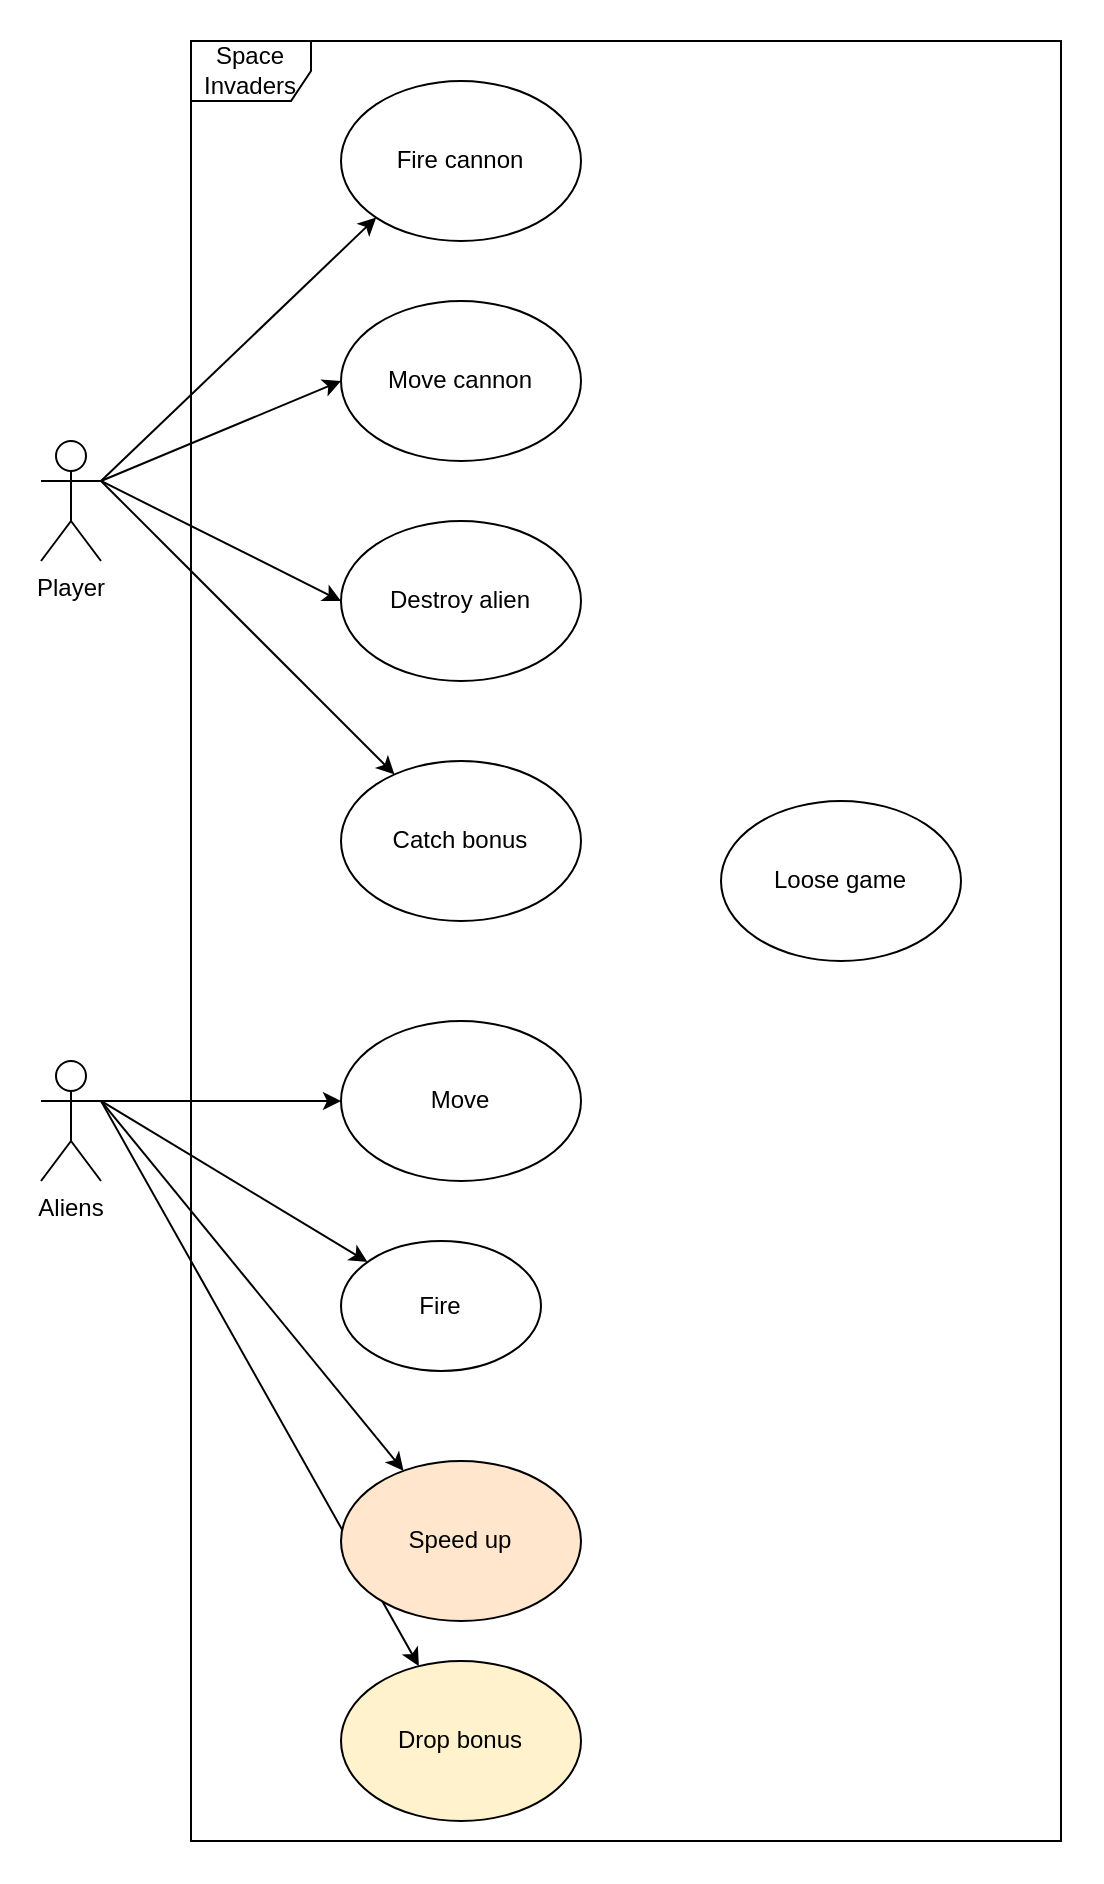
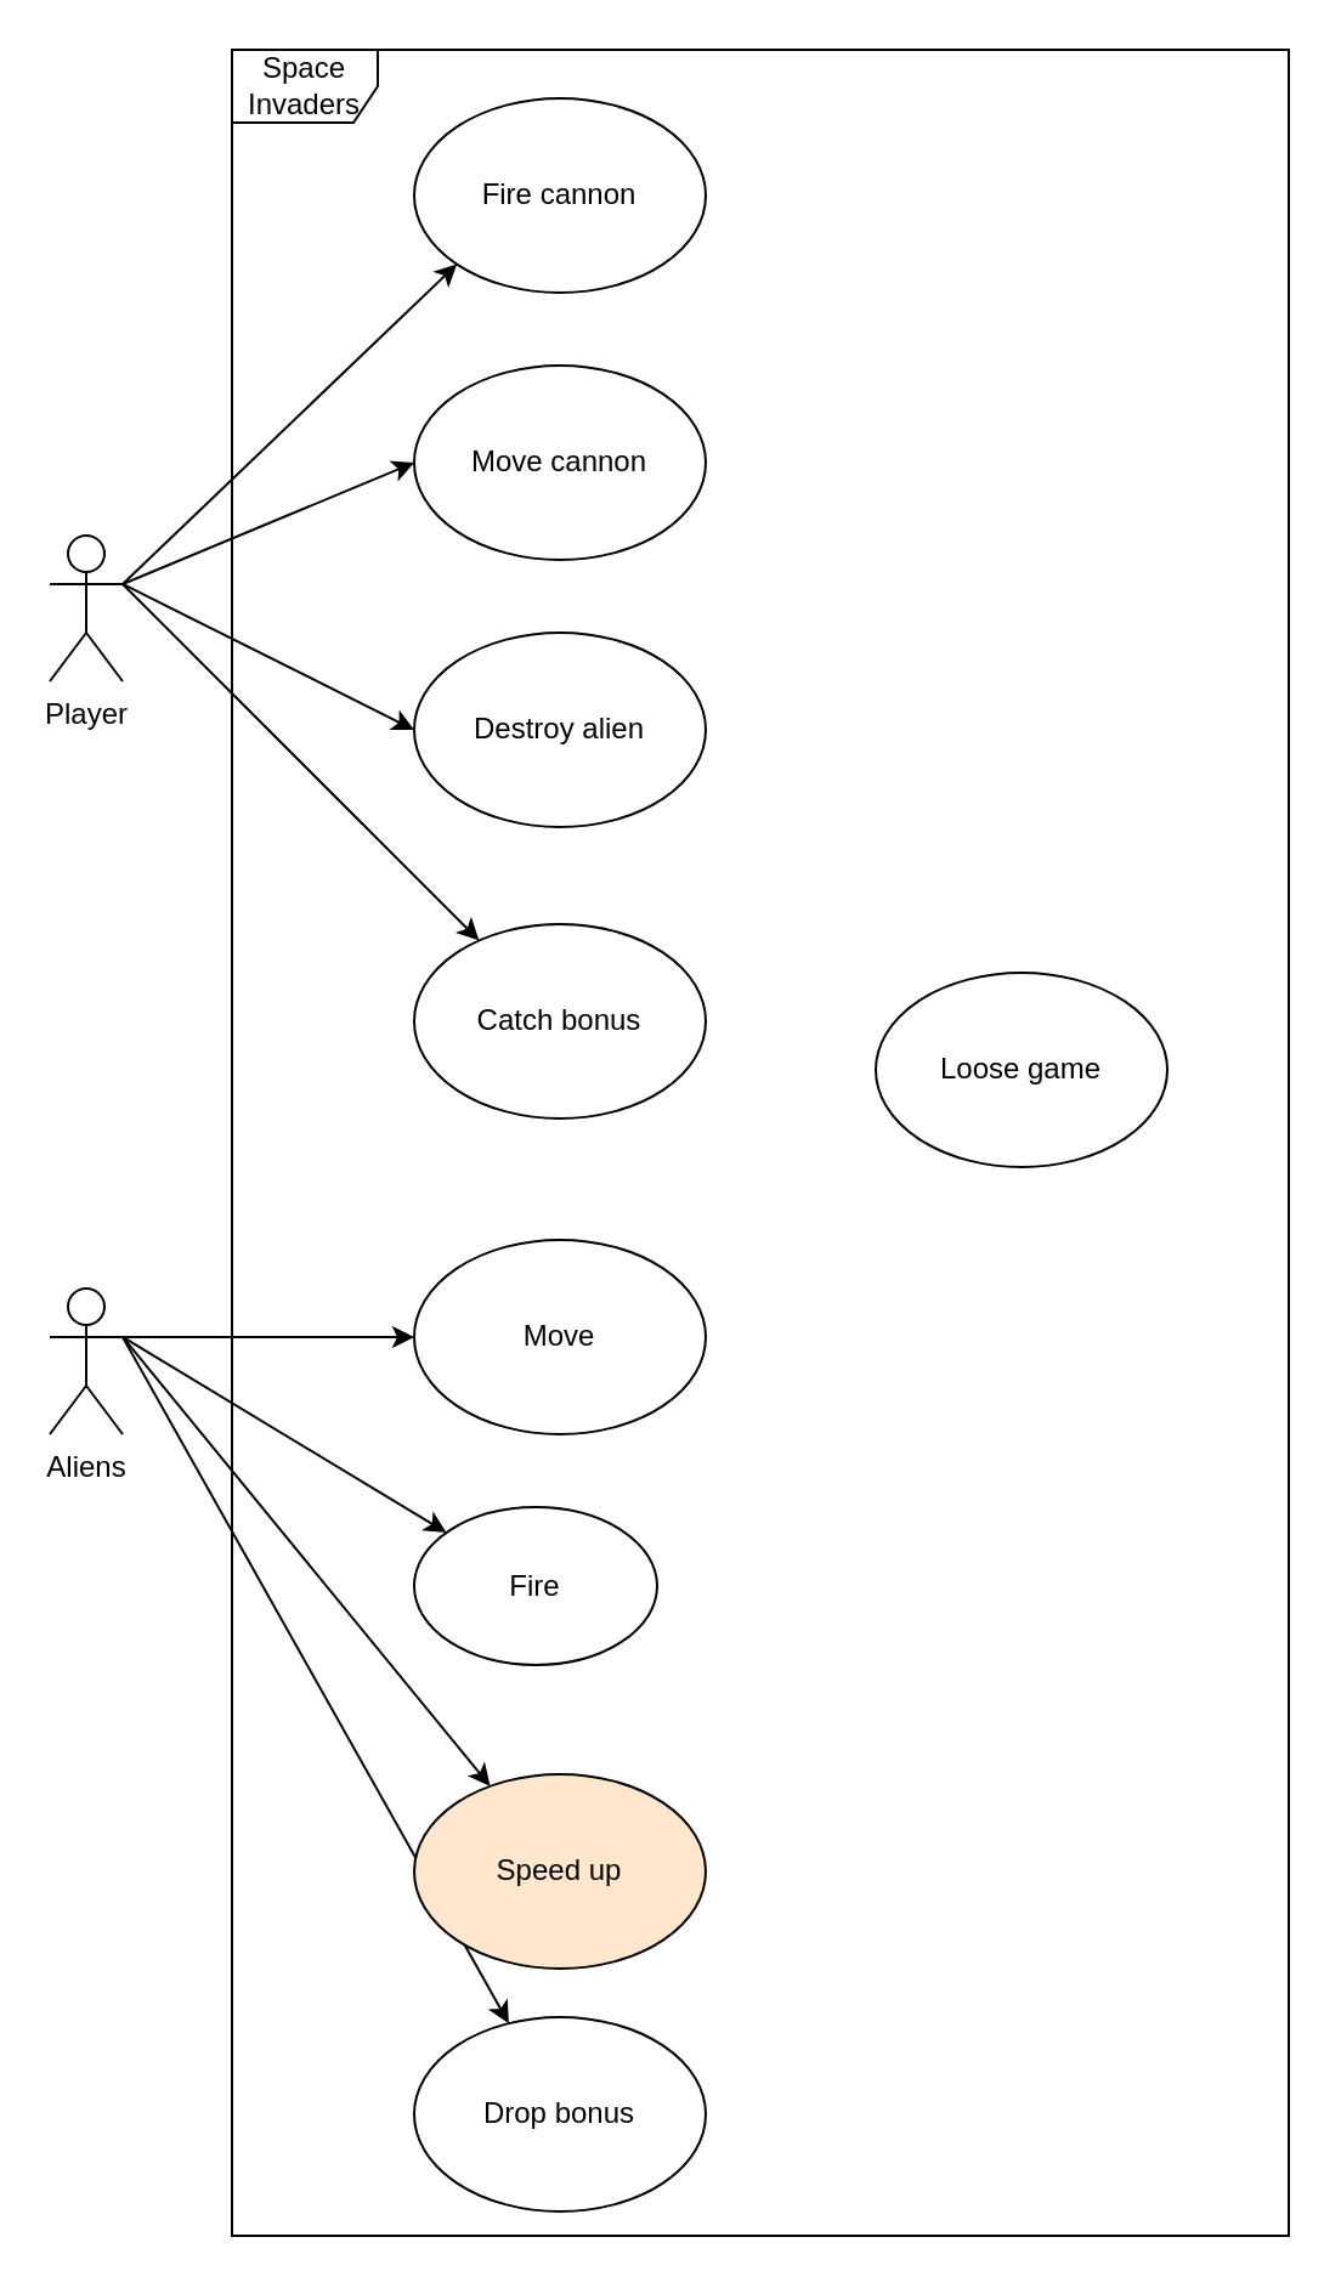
  <mxCell id="0" />
  <mxCell id="1" parent="0" />
  <mxCell id="2" value="Space Invaders" style="shape=umlFrame;whiteSpace=wrap;html=1;" parent="1" vertex="1"><mxGeometry x="95" y="20" width="435" height="900" as="geometry" /></mxCell>
  <mxCell id="3" style="edgeStyle=none;rounded=0;orthogonalLoop=1;jettySize=auto;html=1;exitX=1;exitY=0.333;exitDx=0;exitDy=0;exitPerimeter=0;" parent="1" source="7" target="15" edge="1"><mxGeometry relative="1" as="geometry" /></mxCell>
  <mxCell id="4" style="edgeStyle=none;rounded=0;orthogonalLoop=1;jettySize=auto;html=1;exitX=1;exitY=0.333;exitDx=0;exitDy=0;exitPerimeter=0;" edge="1" parent="1" source="7" target="20"><mxGeometry relative="1" as="geometry" /></mxCell>
  <mxCell id="5" style="edgeStyle=none;rounded=0;orthogonalLoop=1;jettySize=auto;html=1;exitX=1;exitY=0.333;exitDx=0;exitDy=0;exitPerimeter=0;" edge="1" parent="1" source="7" target="14"><mxGeometry relative="1" as="geometry" /></mxCell>
  <mxCell id="6" style="edgeStyle=none;rounded=0;orthogonalLoop=1;jettySize=auto;html=1;exitX=1;exitY=0.333;exitDx=0;exitDy=0;exitPerimeter=0;" edge="1" parent="1" source="7" target="21"><mxGeometry relative="1" as="geometry" /></mxCell>
  <mxCell id="7" value="Aliens" style="shape=umlActor;verticalLabelPosition=bottom;verticalAlign=top;html=1;" parent="1" vertex="1"><mxGeometry x="20" y="530" width="30" height="60" as="geometry" /></mxCell>
  <mxCell id="8" style="edgeStyle=none;rounded=0;orthogonalLoop=1;jettySize=auto;html=1;exitX=1;exitY=0.333;exitDx=0;exitDy=0;exitPerimeter=0;entryX=0;entryY=1;entryDx=0;entryDy=0;" parent="1" source="12" target="19" edge="1"><mxGeometry relative="1" as="geometry" /></mxCell>
  <mxCell id="9" style="edgeStyle=none;rounded=0;orthogonalLoop=1;jettySize=auto;html=1;exitX=1;exitY=0.333;exitDx=0;exitDy=0;exitPerimeter=0;entryX=0;entryY=0.5;entryDx=0;entryDy=0;endArrow=classic;endFill=1;" parent="1" source="12" target="17" edge="1"><mxGeometry relative="1" as="geometry" /></mxCell>
  <mxCell id="10" style="rounded=0;orthogonalLoop=1;jettySize=auto;html=1;exitX=1;exitY=0.333;exitDx=0;exitDy=0;exitPerimeter=0;entryX=0;entryY=0.5;entryDx=0;entryDy=0;" edge="1" parent="1" source="12" target="16"><mxGeometry relative="1" as="geometry" /></mxCell>
  <mxCell id="11" style="edgeStyle=none;rounded=0;orthogonalLoop=1;jettySize=auto;html=1;exitX=1;exitY=0.333;exitDx=0;exitDy=0;exitPerimeter=0;" edge="1" parent="1" source="12" target="13"><mxGeometry relative="1" as="geometry" /></mxCell>
  <mxCell id="12" value="Player" style="shape=umlActor;verticalLabelPosition=bottom;verticalAlign=top;html=1;" parent="1" vertex="1"><mxGeometry x="20" y="220" width="30" height="60" as="geometry" /></mxCell>
  <mxCell id="13" value="Catch bonus" style="ellipse;whiteSpace=wrap;html=1;" parent="1" vertex="1"><mxGeometry x="170" y="380" width="120" height="80" as="geometry" /></mxCell>
  <mxCell id="14" value="Speed up" style="ellipse;whiteSpace=wrap;html=1;fillColor=#ffe6cc;" parent="1" vertex="1"><mxGeometry x="170" y="730" width="120" height="80" as="geometry" /></mxCell>
  <mxCell id="15" value="Move" style="ellipse;whiteSpace=wrap;html=1;" parent="1" vertex="1"><mxGeometry x="170" y="510" width="120" height="80" as="geometry" /></mxCell>
  <mxCell id="16" value="Destroy alien" style="ellipse;whiteSpace=wrap;html=1;" parent="1" vertex="1"><mxGeometry x="170" y="260" width="120" height="80" as="geometry" /></mxCell>
  <mxCell id="17" value="Move cannon" style="ellipse;whiteSpace=wrap;html=1;" parent="1" vertex="1"><mxGeometry x="170" y="150" width="120" height="80" as="geometry" /></mxCell>
  <mxCell id="18" value="Loose game" style="ellipse;whiteSpace=wrap;html=1;" parent="1" vertex="1"><mxGeometry x="360" y="400" width="120" height="80" as="geometry" /></mxCell>
  <mxCell id="19" value="Fire cannon" style="ellipse;whiteSpace=wrap;html=1;" parent="1" vertex="1"><mxGeometry x="170" y="40" width="120" height="80" as="geometry" /></mxCell>
  <mxCell id="20" value="Fire" style="ellipse;whiteSpace=wrap;html=1;" parent="1" vertex="1"><mxGeometry x="170" y="620" width="100" height="65" as="geometry" /></mxCell>
- <mxCell id="21" value="Drop bonus" style="ellipse;whiteSpace=wrap;html=1;fillColor=#fff2cc;" vertex="1" parent="1"><mxGeometry x="170" y="830" width="120" height="80" as="geometry" /></mxCell>
+ <mxCell id="21" value="Drop bonus" style="ellipse;whiteSpace=wrap;html=1;" vertex="1" parent="1"><mxGeometry x="170" y="830" width="120" height="80" as="geometry" /></mxCell>
